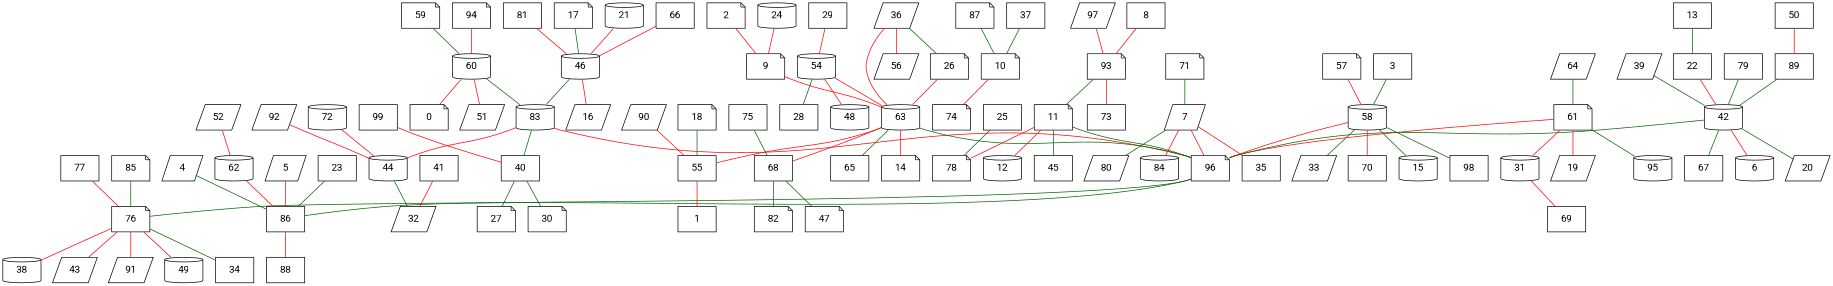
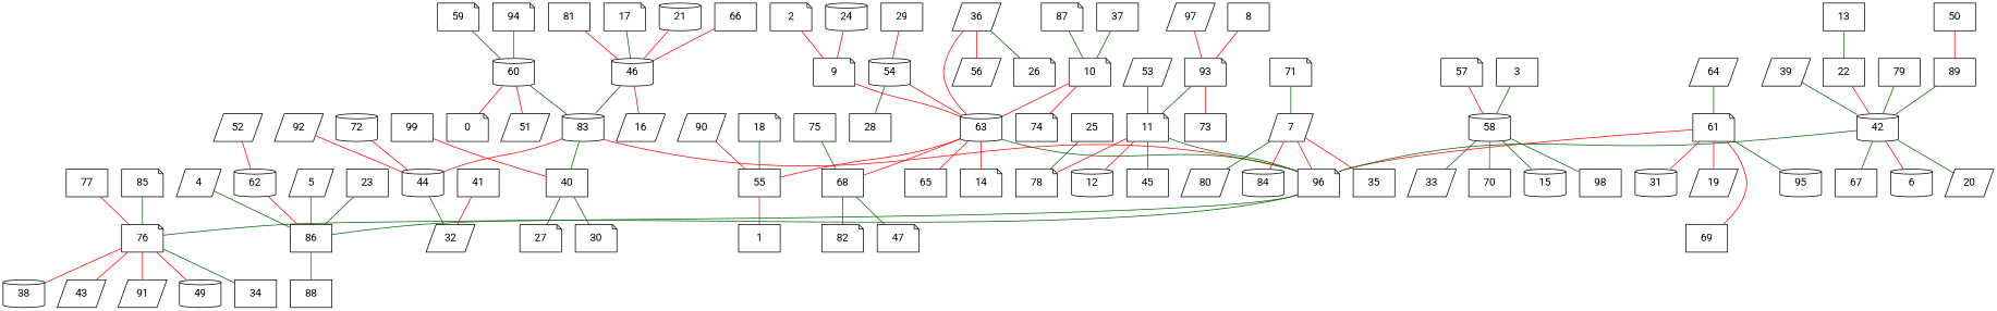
  graph {
    fontname=Roboto
    node [fontname=Roboto shape=box]
    edge [color=red fontname=Roboto]
    96 [shape=note]
    76 [shape=note]
    86
    49 [shape=cylinder]
    34
    38 [shape=cylinder]
    43 [shape=parallelogram]
    91 [shape=parallelogram]
    88
    83 [shape=cylinder]
    40
    44 [shape=cylinder]
    27 [shape=note]
    30 [shape=note]
    32 [shape=parallelogram]
    63 [shape=cylinder]
    68
    65
    14 [shape=note]
    55
    82 [shape=note]
    47 [shape=note]
    1
    11 [shape=note]
    12 [shape=cylinder]
    45
    78 [shape=note]
    7 [shape=parallelogram]
    35
    80 [shape=parallelogram]
    84 [shape=cylinder]
    58 [shape=cylinder]
    15 [shape=cylinder]
    98
    33 [shape=parallelogram]
    70
    61 [shape=note]
    69
    95 [shape=cylinder]
    31 [shape=cylinder]
    19 [shape=parallelogram]
    42 [shape=cylinder]
    6 [shape=cylinder]
    20 [shape=parallelogram]
    67
    4 [shape=parallelogram]
    62 [shape=cylinder]
    5 [shape=parallelogram]
    23
    77
    85 [shape=note]
    39 [shape=parallelogram]
    22
    79
    89
    64 [shape=parallelogram]
    57 [shape=note]
    3
    71 [shape=note]
+   53 [shape=parallelogram]
    93 [shape=note]
    73
    9 [shape=note]
    54 [shape=cylinder]
-   48 [shape=cylinder]
    28
    36 [shape=parallelogram]
    56 [shape=parallelogram]
    26 [shape=note]
    10 [shape=note]
    74 [shape=note]
    60 [shape=cylinder]
    0 [shape=note]
    51 [shape=parallelogram]
    46 [shape=cylinder]
    16 [shape=parallelogram]
    92 [shape=parallelogram]
    72 [shape=cylinder]
    41
    99
    81
    17 [shape=note]
    21 [shape=cylinder]
    66
    59 [shape=note]
    94 [shape=note]
    90 [shape=parallelogram]
    18 [shape=note]
    87 [shape=note]
    37
    29
    2 [shape=note]
    24 [shape=cylinder]
    75
    97 [shape=parallelogram]
    8
    25
    50
    13
    52 [shape=parallelogram]
    96 -- 76 [color=darkgreen]
    96 -- 86 [color=darkgreen]
    76 -- 49
    76 -- 34 [color=darkgreen]
    76 -- 38
    76 -- 43
    76 -- 91
    86 -- 88
    83 -- 96
    83 -- 40 [color=darkgreen]
    83 -- 44
    40 -- 27 [color=darkgreen]
    40 -- 30 [color=darkgreen]
    44 -- 32 [color=darkgreen]
    63 -- 96 [color=darkgreen]
    63 -- 68
-   63 -- 65 [color=darkgreen]
+   63 -- 65
    63 -- 14
    63 -- 55
    68 -- 82 [color=darkgreen]
    68 -- 47 [color=darkgreen]
    55 -- 1
    11 -- 96 [color=darkgreen]
    11 -- 12
    11 -- 45 [color=darkgreen]
    11 -- 78
    7 -- 96
    7 -- 35
    7 -- 80 [color=darkgreen]
    7 -- 84
-   58 -- 96
    58 -- 15 [color=darkgreen]
    58 -- 98 [color=darkgreen]
    58 -- 33 [color=darkgreen]
    58 -- 70
    61 -- 96
-   31 -- 69
+   61 -- 69
    61 -- 95 [color=darkgreen]
    61 -- 31
    61 -- 19
    42 -- 96 [color=darkgreen]
    42 -- 6
    42 -- 20 [color=darkgreen]
    42 -- 67 [color=darkgreen]
    4 -- 86 [color=darkgreen]
    62 -- 86
    5 -- 86
    23 -- 86 [color=darkgreen]
    77 -- 76
    85 -- 76 [color=darkgreen]
    39 -- 42 [color=darkgreen]
    22 -- 42
    79 -- 42 [color=darkgreen]
    89 -- 42 [color=darkgreen]
    64 -- 61 [color=darkgreen]
    57 -- 58
    3 -- 58 [color=darkgreen]
    71 -- 7 [color=darkgreen]
+   53 -- 11 [color=darkgreen]
    93 -- 11 [color=darkgreen]
    93 -- 73
    9 -- 63
    54 -- 63
-   54 -- 48
    54 -- 28 [color=darkgreen]
    36 -- 63
    36 -- 56
    36 -- 26 [color=darkgreen]
-   26 -- 63
+   10 -- 63
    10 -- 74
    60 -- 83 [color=darkgreen]
    60 -- 0
    60 -- 51
    46 -- 83 [color=darkgreen]
    46 -- 16
    92 -- 44
    72 -- 44
    41 -- 32
    99 -- 40
    81 -- 46
    17 -- 46 [color=darkgreen]
    21 -- 46
    66 -- 46
    59 -- 60 [color=darkgreen]
    94 -- 60
    90 -- 55
    18 -- 55 [color=darkgreen]
    87 -- 10 [color=darkgreen]
    37 -- 10 [color=darkgreen]
    29 -- 54
    2 -- 9
    24 -- 9
    75 -- 68 [color=darkgreen]
    97 -- 93
    8 -- 93
    25 -- 78 [color=darkgreen]
    50 -- 89
    13 -- 22 [color=darkgreen]
    52 -- 62
  }
